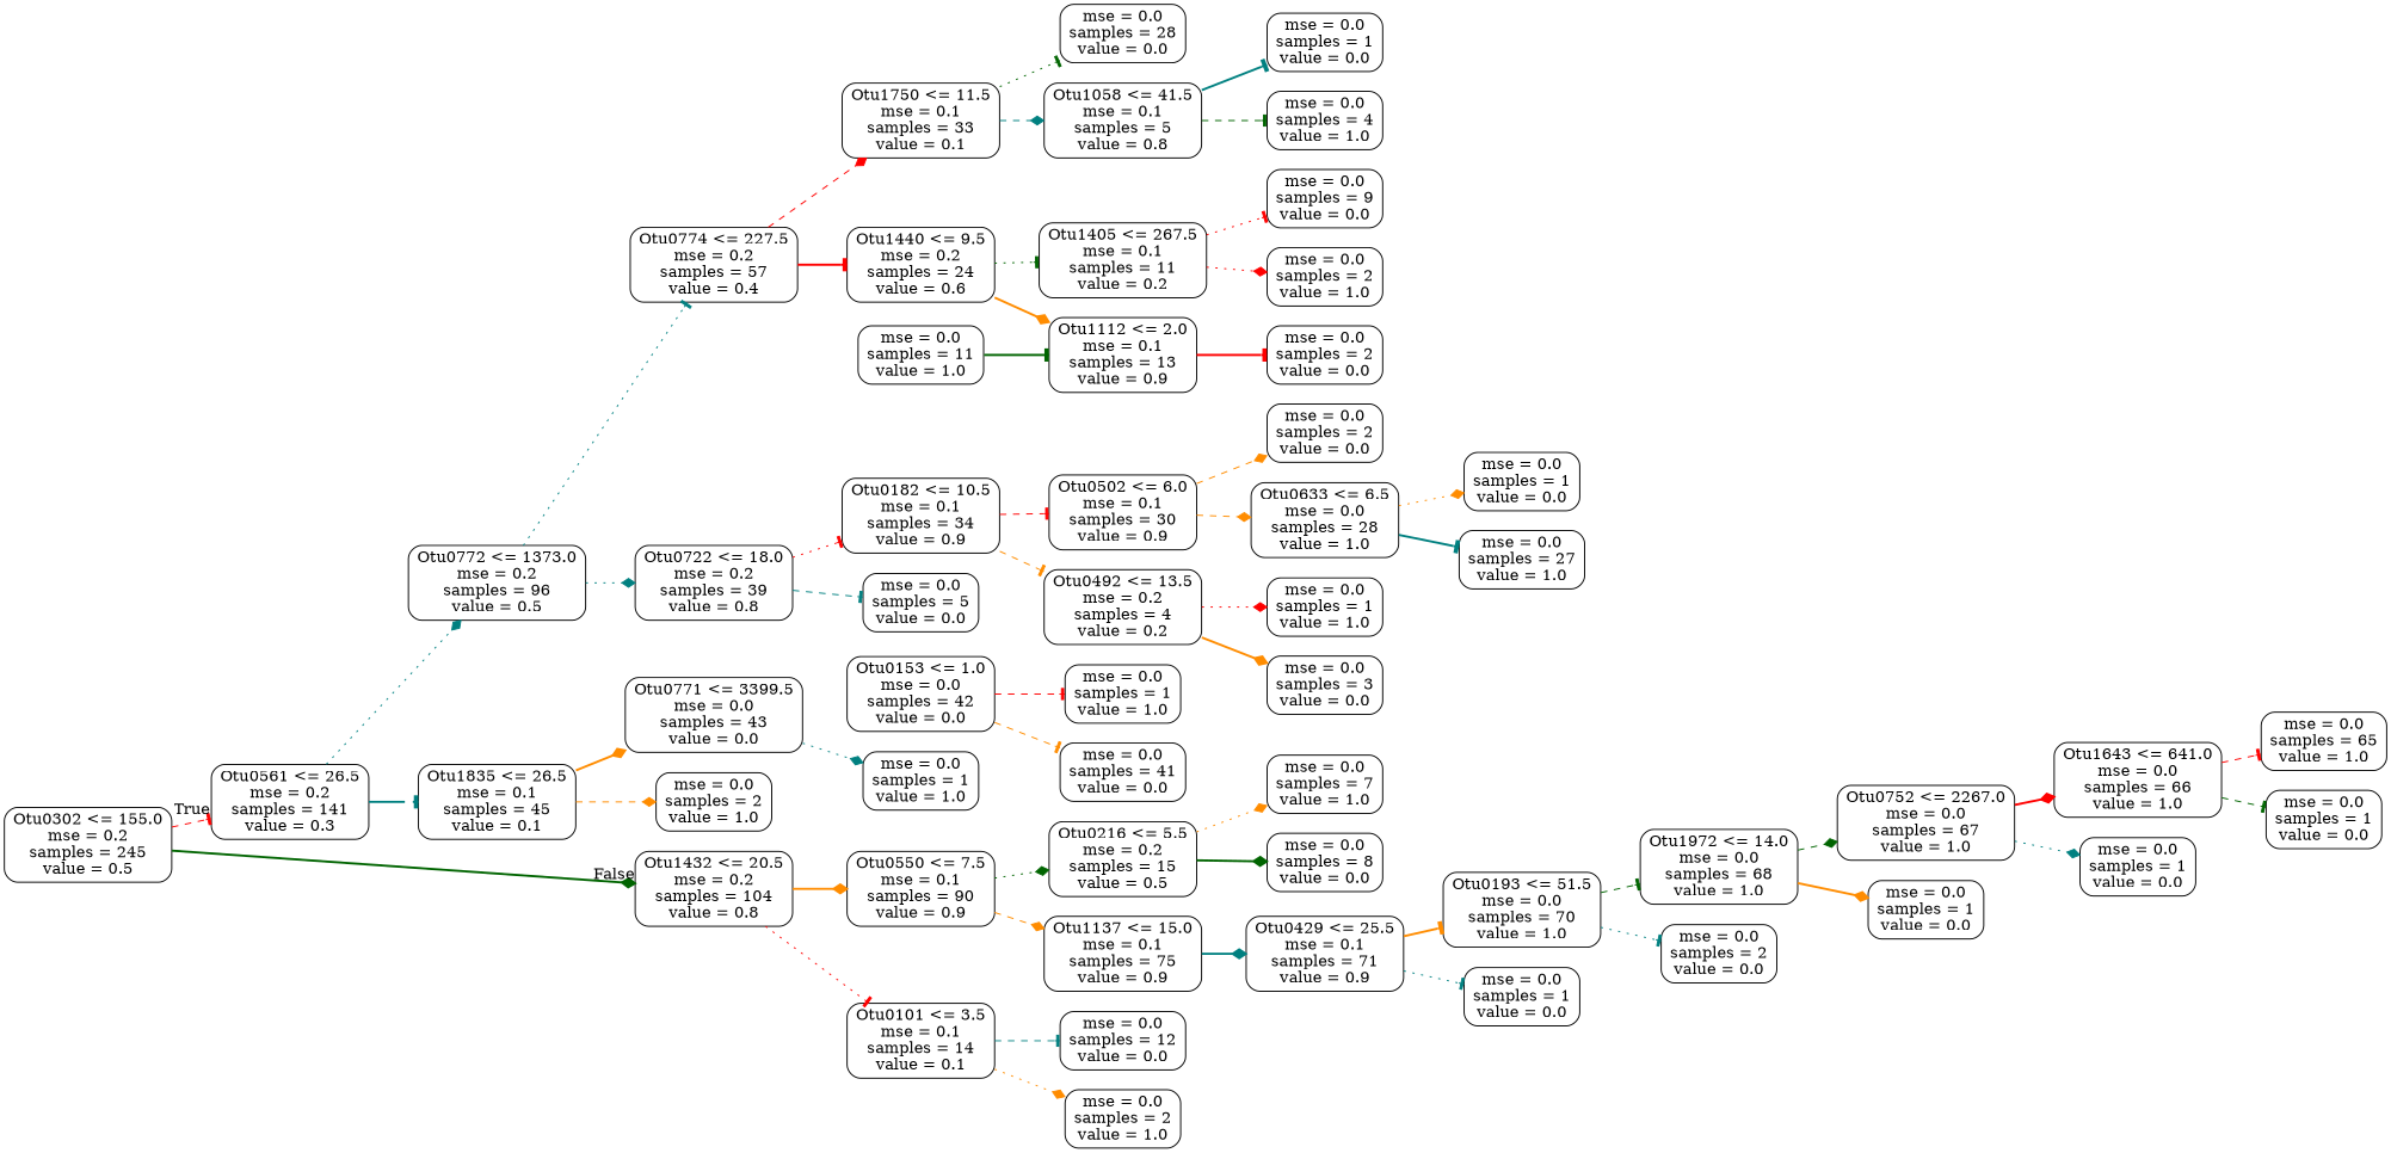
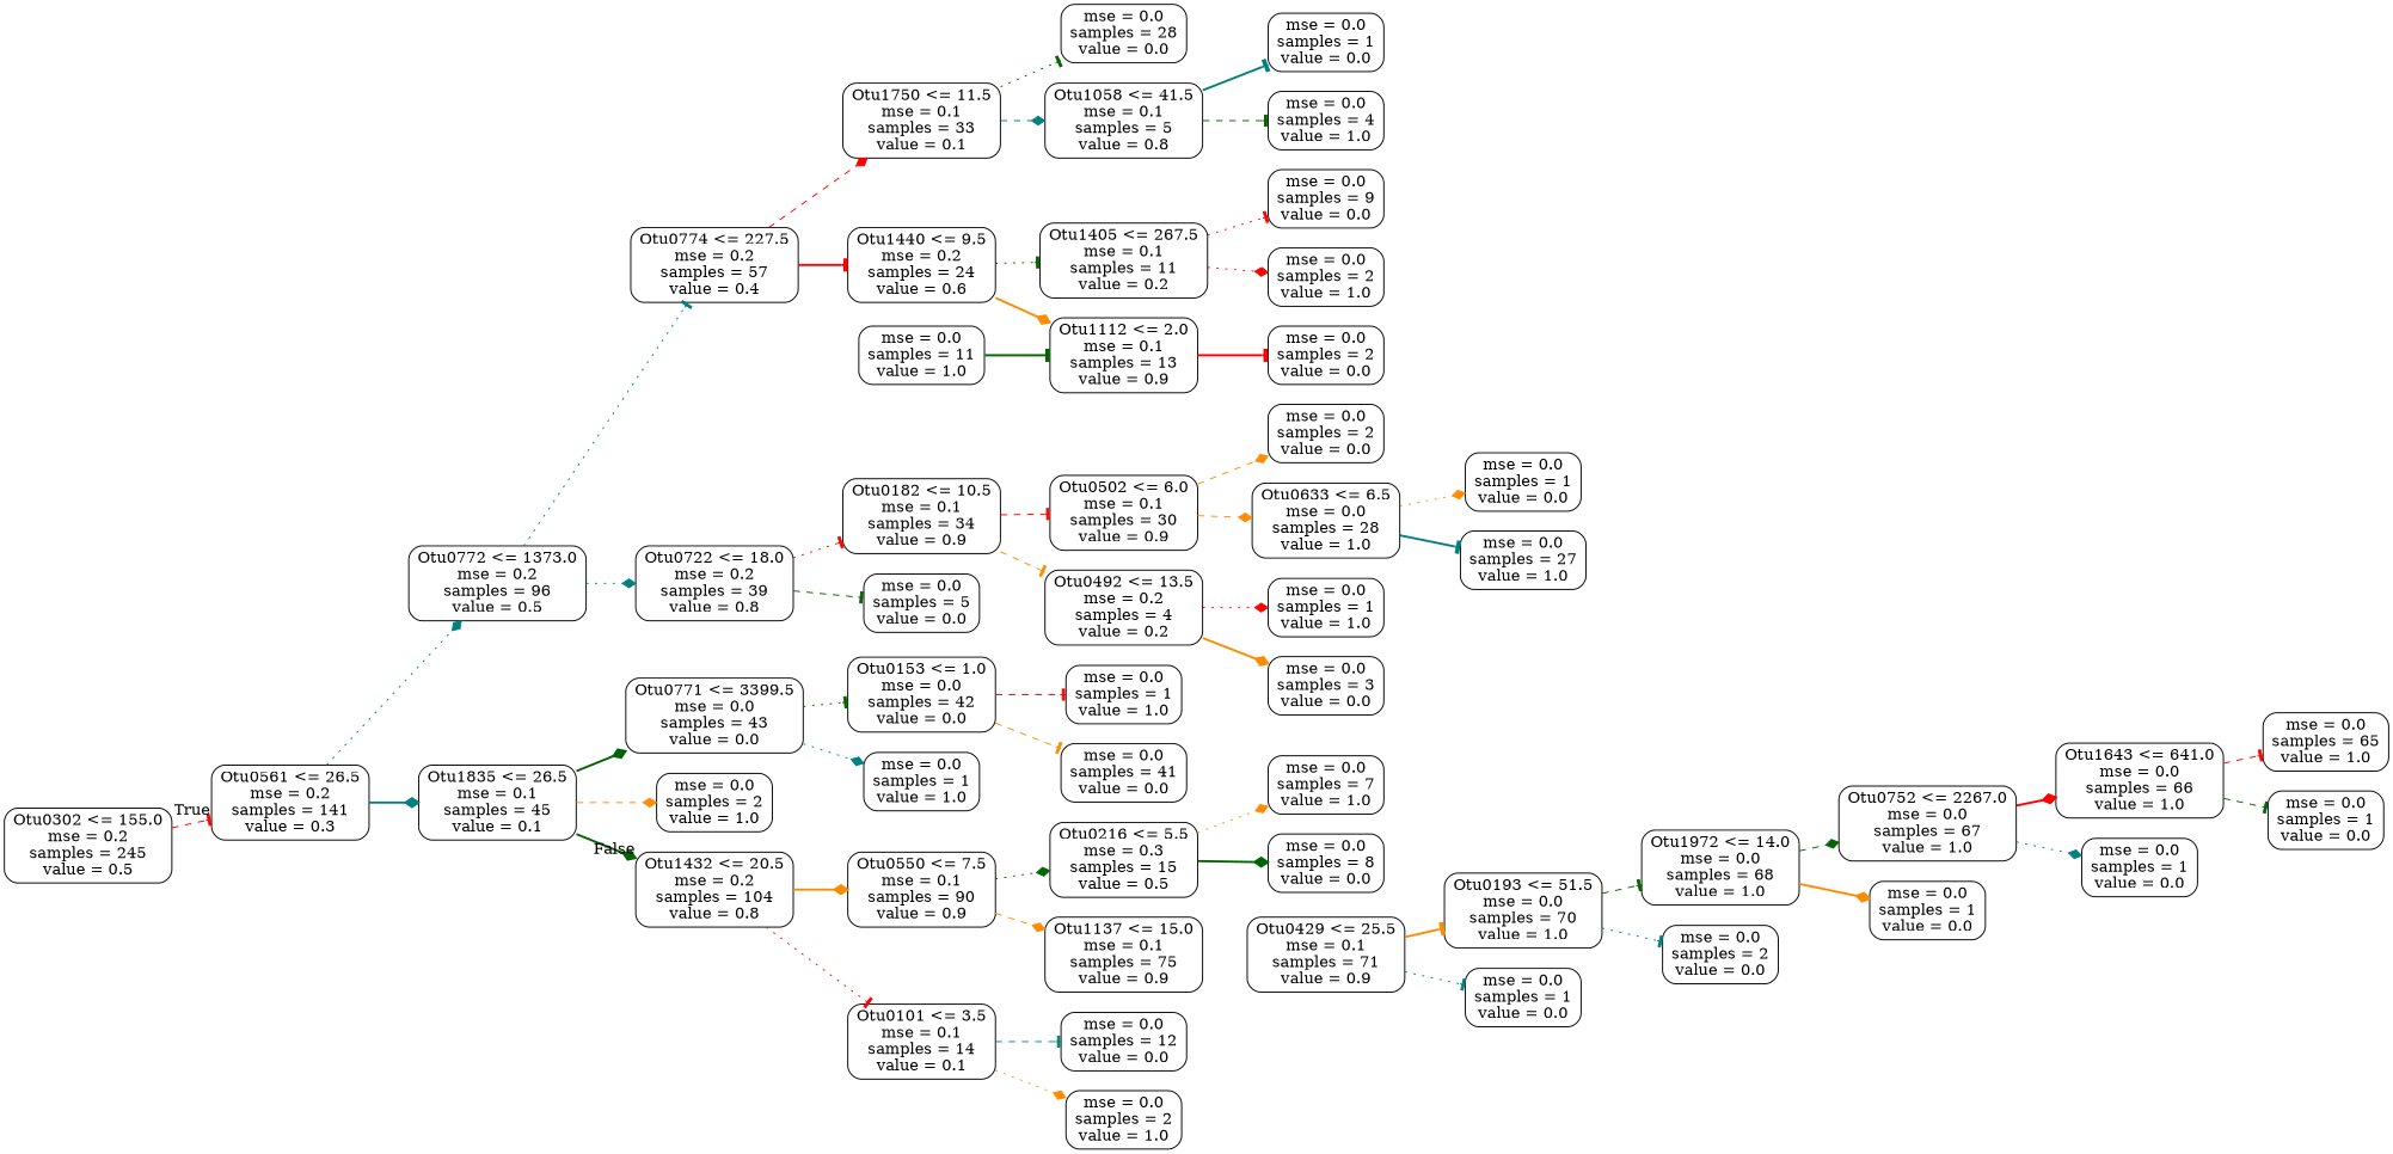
  digraph {
    fontname="DejaVu Serif"
    rankdir=LR
    node [color=black fontname="DejaVu Serif" shape=box style=rounded]
    edge [arrowhead=diamond color=darkorange fontname="DejaVu Serif" style=dotted]
    n1 [label="Otu0302 <= 155.0\nmse = 0.2\nsamples = 245\nvalue = 0.5"]
    n2 [label="Otu0561 <= 26.5\nmse = 0.2\nsamples = 141\nvalue = 0.3"]
    n3 [label="Otu1432 <= 20.5\nmse = 0.2\nsamples = 104\nvalue = 0.8"]
    n4 [label="Otu0772 <= 1373.0\nmse = 0.2\nsamples = 96\nvalue = 0.5"]
    n5 [label="Otu1835 <= 26.5\nmse = 0.1\nsamples = 45\nvalue = 0.1"]
    n6 [label="Otu0550 <= 7.5\nmse = 0.1\nsamples = 90\nvalue = 0.9"]
    n7 [label="Otu0101 <= 3.5\nmse = 0.1\nsamples = 14\nvalue = 0.1"]
    n8 [label="Otu0722 <= 18.0\nmse = 0.2\nsamples = 39\nvalue = 0.8"]
    n9 [label="Otu0774 <= 227.5\nmse = 0.2\nsamples = 57\nvalue = 0.4"]
    n10 [label="Otu0771 <= 3399.5\nmse = 0.0\nsamples = 43\nvalue = 0.0"]
    n11 [label="mse = 0.0\nsamples = 2\nvalue = 1.0"]
    n12 [label="Otu0182 <= 10.5\nmse = 0.1\nsamples = 34\nvalue = 0.9"]
    n13 [label="mse = 0.0\nsamples = 5\nvalue = 0.0"]
    n14 [label="Otu1750 <= 11.5\nmse = 0.1\nsamples = 33\nvalue = 0.1"]
    n15 [label="Otu1440 <= 9.5\nmse = 0.2\nsamples = 24\nvalue = 0.6"]
    n16 [label="Otu0502 <= 6.0\nmse = 0.1\nsamples = 30\nvalue = 0.9"]
    n17 [label="Otu0492 <= 13.5\nmse = 0.2\nsamples = 4\nvalue = 0.2"]
    n18 [label="Otu0633 <= 6.5\nmse = 0.0\nsamples = 28\nvalue = 1.0"]
    n19 [label="mse = 0.0\nsamples = 2\nvalue = 0.0"]
    n20 [label="mse = 0.0\nsamples = 3\nvalue = 0.0"]
    n21 [label="mse = 0.0\nsamples = 1\nvalue = 1.0"]
    n22 [label="mse = 0.0\nsamples = 1\nvalue = 0.0"]
    n23 [label="mse = 0.0\nsamples = 27\nvalue = 1.0"]
    n24 [label="mse = 0.0\nsamples = 28\nvalue = 0.0"]
    n25 [label="Otu1058 <= 41.5\nmse = 0.1\nsamples = 5\nvalue = 0.8"]
    n26 [label="Otu1112 <= 2.0\nmse = 0.1\nsamples = 13\nvalue = 0.9"]
    n27 [label="Otu1405 <= 267.5\nmse = 0.1\nsamples = 11\nvalue = 0.2"]
    n28 [label="mse = 0.0\nsamples = 4\nvalue = 1.0"]
    n29 [label="mse = 0.0\nsamples = 1\nvalue = 0.0"]
    n30 [label="mse = 0.0\nsamples = 2\nvalue = 0.0"]
    n31 [label="mse = 0.0\nsamples = 9\nvalue = 0.0"]
    n32 [label="mse = 0.0\nsamples = 2\nvalue = 1.0"]
    n33 [label="mse = 0.0\nsamples = 11\nvalue = 1.0"]
    n34 [label="Otu0153 <= 1.0\nmse = 0.0\nsamples = 42\nvalue = 0.0"]
    n35 [label="mse = 0.0\nsamples = 1\nvalue = 1.0"]
    n36 [label="mse = 0.0\nsamples = 1\nvalue = 1.0"]
    n37 [label="mse = 0.0\nsamples = 41\nvalue = 0.0"]
-   n38 [label="Otu0216 <= 5.5\nmse = 0.2\nsamples = 15\nvalue = 0.5"]
+   n38 [label="Otu0216 <= 5.5\nmse = 0.3\nsamples = 15\nvalue = 0.5"]
    n39 [label="Otu1137 <= 15.0\nmse = 0.1\nsamples = 75\nvalue = 0.9"]
    n40 [label="mse = 0.0\nsamples = 12\nvalue = 0.0"]
    n41 [label="mse = 0.0\nsamples = 2\nvalue = 1.0"]
    n42 [label="mse = 0.0\nsamples = 7\nvalue = 1.0"]
    n43 [label="mse = 0.0\nsamples = 8\nvalue = 0.0"]
    n44 [label="Otu0429 <= 25.5\nmse = 0.1\nsamples = 71\nvalue = 0.9"]
    n45 [label="Otu0193 <= 51.5\nmse = 0.0\nsamples = 70\nvalue = 1.0"]
    n46 [label="mse = 0.0\nsamples = 1\nvalue = 0.0"]
    n47 [label="Otu1972 <= 14.0\nmse = 0.0\nsamples = 68\nvalue = 1.0"]
    n48 [label="mse = 0.0\nsamples = 2\nvalue = 0.0"]
    n49 [label="Otu0752 <= 2267.0\nmse = 0.0\nsamples = 67\nvalue = 1.0"]
    n50 [label="mse = 0.0\nsamples = 1\nvalue = 0.0"]
    n51 [label="Otu1643 <= 641.0\nmse = 0.0\nsamples = 66\nvalue = 1.0"]
    n52 [label="mse = 0.0\nsamples = 1\nvalue = 0.0"]
    n53 [label="mse = 0.0\nsamples = 65\nvalue = 1.0"]
    n54 [label="mse = 0.0\nsamples = 1\nvalue = 0.0"]
    n1 -> n2 [arrowhead=tee color=red headlabel=True labelangle=45 labeldistance=2.5 style=dashed]
-   n1 -> n3 [color=darkgreen headlabel=False labelangle=-45 labeldistance=2.5 style=bold]
+   n5 -> n3 [color=darkgreen headlabel=False labelangle=-45 labeldistance=2.5 style=bold]
    n2 -> n4 [color=teal]
-   n2 -> n5 [arrowhead=tee color=teal style=bold]
+   n2 -> n5 [color=teal style=bold]
    n3 -> n6 [style=bold]
    n3 -> n7 [arrowhead=tee color=red]
    n4 -> n8 [color=teal]
    n4 -> n9 [arrowhead=tee color=teal]
-   n5 -> n10 [style=bold]
+   n5 -> n10 [color=darkgreen style=bold]
    n5 -> n11 [style=dashed]
    n6 -> n38 [color=darkgreen]
    n6 -> n39 [style=dashed]
    n7 -> n40 [arrowhead=tee color=teal style=dashed]
    n7 -> n41
    n8 -> n12 [arrowhead=tee color=red]
-   n8 -> n13 [arrowhead=tee color=teal style=dashed]
+   n8 -> n13 [arrowhead=tee color=darkgreen style=dashed]
    n9 -> n14 [color=red style=dashed]
    n9 -> n15 [arrowhead=tee color=red style=bold]
+   n10 -> n34 [arrowhead=tee color=darkgreen]
    n10 -> n35 [color=teal]
    n12 -> n16 [arrowhead=tee color=red style=dashed]
    n12 -> n17 [arrowhead=tee style=dashed]
    n14 -> n24 [arrowhead=tee color=darkgreen]
    n14 -> n25 [color=teal style=dashed]
    n15 -> n26 [style=bold]
    n15 -> n27 [arrowhead=tee color=darkgreen]
    n16 -> n18 [style=dashed]
    n16 -> n19 [style=dashed]
    n17 -> n20 [style=bold]
    n17 -> n21 [color=red]
    n18 -> n22
    n18 -> n23 [arrowhead=tee color=teal style=bold]
    n25 -> n28 [arrowhead=tee color=darkgreen style=dashed]
    n25 -> n29 [arrowhead=tee color=teal style=bold]
    n26 -> n30 [arrowhead=tee color=red style=bold]
    n27 -> n31 [arrowhead=tee color=red]
    n27 -> n32 [color=red]
    n33 -> n26 [arrowhead=tee color=darkgreen style=bold]
    n34 -> n36 [arrowhead=tee color=red style=dashed]
    n34 -> n37 [arrowhead=tee style=dashed]
    n38 -> n42
    n38 -> n43 [color=darkgreen style=bold]
-   n39 -> n44 [color=teal style=bold]
    n44 -> n45 [arrowhead=tee style=bold]
    n44 -> n46 [arrowhead=tee color=teal]
    n45 -> n47 [arrowhead=tee color=darkgreen style=dashed]
    n45 -> n48 [arrowhead=tee color=teal]
    n47 -> n49 [color=darkgreen style=dashed]
    n47 -> n50 [style=bold]
    n49 -> n51 [color=red style=bold]
    n49 -> n52 [color=teal]
    n51 -> n53 [arrowhead=tee color=red style=dashed]
    n51 -> n54 [arrowhead=tee color=darkgreen style=dashed]
  }
